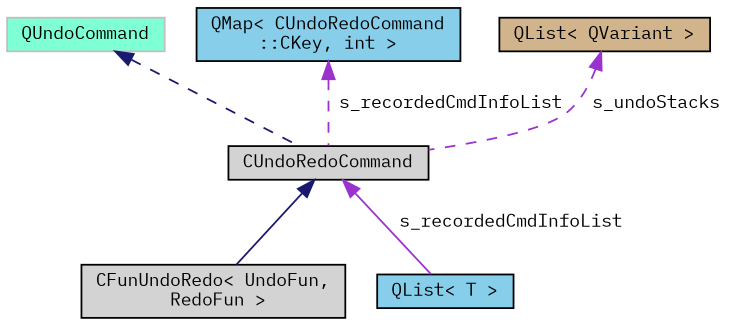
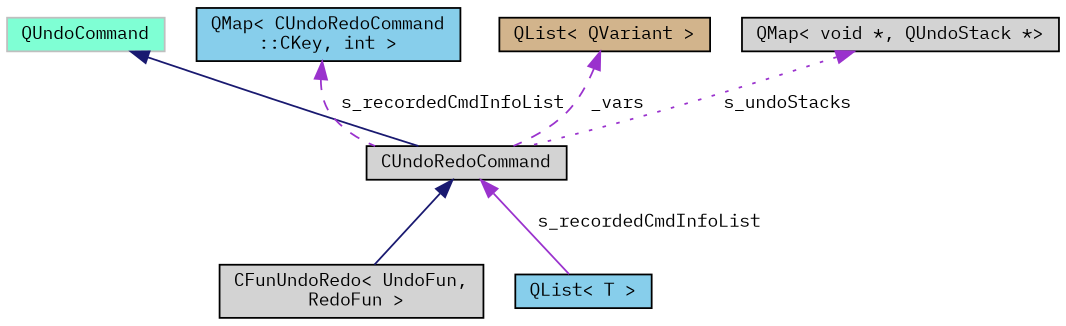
  digraph {
    fontname="IBM Plex Mono"
    rankdir=TB
    node [color=black fillcolor=lightgrey fontname="IBM Plex Mono" fontsize=10 shape=record style=filled]
    edge [color=darkorchid3 dir=back fontname="IBM Plex Mono" fontsize=10 labelfontname=Helvetica labelfontsize=10 style=solid]
    n1 [fontcolor=black height=0.2 label="CFunUndoRedo\< UndoFun,\l RedoFun \>" width=0.4]
    n2 [height=0.2 label=CUndoRedoCommand width=0.4]
    n3 [fillcolor=skyblue height=0.2 label="QList\< T \>" width=0.4]
    n4 [color=grey75 fillcolor=aquamarine height=0.2 label=QUndoCommand width=0.4]
    n5 [fillcolor=skyblue height=0.2 label="QMap\< CUndoRedoCommand\l::CKey, int \>" width=0.4]
    n6 [fillcolor=tan height=0.2 label="QList\< QVariant \>" width=0.4]
+   n7 [height=0.2 label="QMap\< void *, QUndoStack *\>" width=0.4]
    n2 -> n1 [color=midnightblue]
    n2 -> n3 [label=" s_recordedCmdInfoList"]
-   n4 -> n2 [color=midnightblue style=dashed]
+   n4 -> n2 [color=midnightblue]
    n5 -> n2 [label=" s_recordedCmdInfoList" style=dashed]
-   n6 -> n2 [label=" s_undoStacks" style=dashed]
+   n6 -> n2 [label=" _vars" style=dashed]
+   n7 -> n2 [label=" s_undoStacks" style=dotted]
  }
